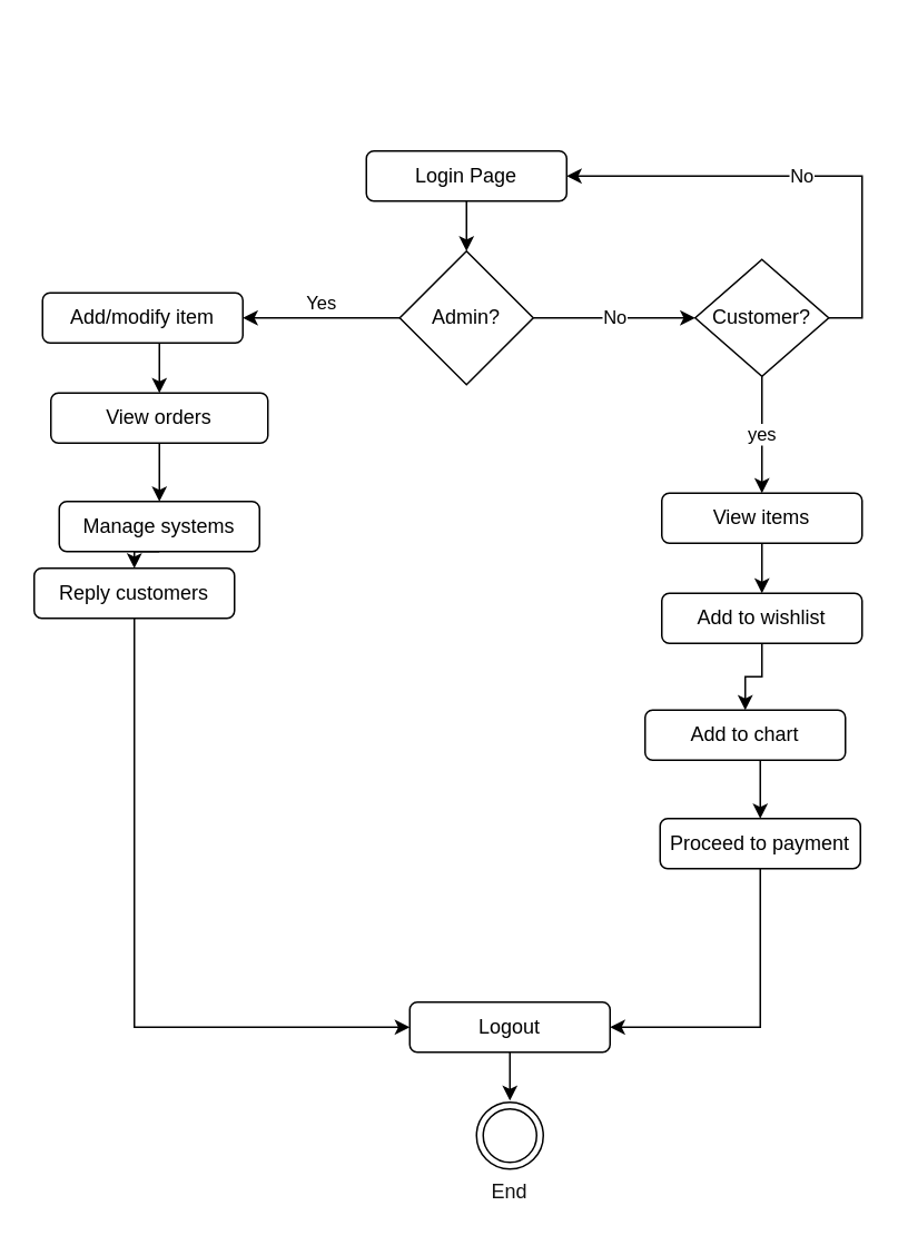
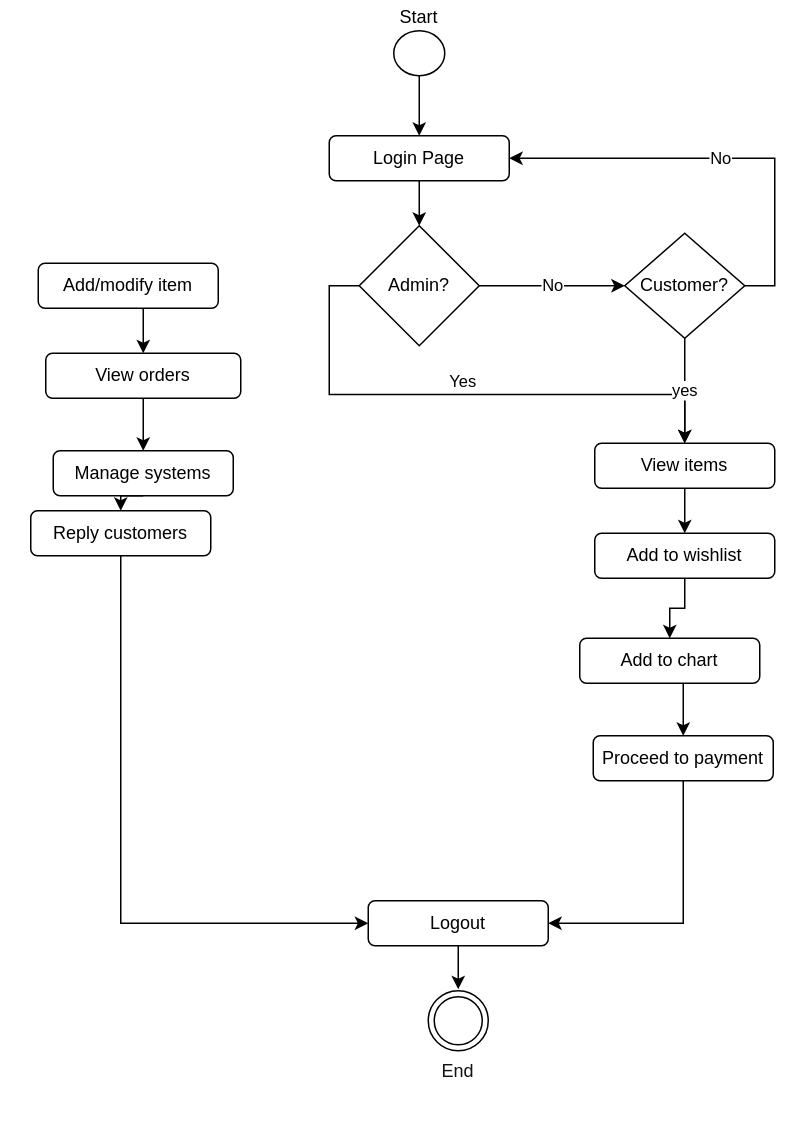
  <mxCell id="0" />
  <mxCell id="1" parent="0" />
+ <mxCell id="2" style="edgeStyle=orthogonalEdgeStyle;rounded=0;orthogonalLoop=1;jettySize=auto;html=1;exitX=0.5;exitY=1;exitDx=0;exitDy=0;" parent="1" source="3" target="5" edge="1"><mxGeometry relative="1" as="geometry" /></mxCell>
+ <mxCell id="3" value="Start&lt;br&gt;" style="ellipse;whiteSpace=wrap;html=1;fillColor=none;verticalAlign=bottom;labelPosition=center;verticalLabelPosition=top;align=center;" parent="1" vertex="1"><mxGeometry x="262" y="20" width="34" height="30" as="geometry" /></mxCell>
  <mxCell id="4" style="edgeStyle=orthogonalEdgeStyle;rounded=0;orthogonalLoop=1;jettySize=auto;html=1;exitX=0.5;exitY=1;exitDx=0;exitDy=0;entryX=0.5;entryY=0;entryDx=0;entryDy=0;" parent="1" source="5" target="8" edge="1"><mxGeometry relative="1" as="geometry" /></mxCell>
  <mxCell id="5" value="Login Page" style="rounded=1;whiteSpace=wrap;html=1;absoluteArcSize=0;verticalAlign=middle;" parent="1" vertex="1"><mxGeometry x="219" y="90" width="120" height="30" as="geometry" /></mxCell>
- <mxCell id="6" value="Yes" style="edgeStyle=orthogonalEdgeStyle;rounded=0;orthogonalLoop=1;jettySize=auto;html=1;exitX=0;exitY=0.5;exitDx=0;exitDy=0;entryX=1;entryY=0.5;entryDx=0;entryDy=0;verticalAlign=bottom;" parent="1" source="8" target="10" edge="1"><mxGeometry relative="1" as="geometry" /></mxCell>
+ <mxCell id="6" value="Yes" style="edgeStyle=orthogonalEdgeStyle;rounded=0;orthogonalLoop=1;jettySize=auto;html=1;exitX=0;exitY=0.5;exitDx=0;exitDy=0;verticalAlign=bottom;" parent="1" source="8" target="12" edge="1"><mxGeometry relative="1" as="geometry" /></mxCell>
  <mxCell id="7" value="No" style="edgeStyle=orthogonalEdgeStyle;rounded=0;orthogonalLoop=1;jettySize=auto;html=1;exitX=1;exitY=0.5;exitDx=0;exitDy=0;entryX=0;entryY=0.5;entryDx=0;entryDy=0;" parent="1" source="8" target="31" edge="1"><mxGeometry relative="1" as="geometry" /></mxCell>
  <mxCell id="8" value="Admin?" style="rhombus;whiteSpace=wrap;html=1;" parent="1" vertex="1"><mxGeometry x="239" y="150" width="80" height="80" as="geometry" /></mxCell>
  <mxCell id="9" style="edgeStyle=orthogonalEdgeStyle;rounded=0;orthogonalLoop=1;jettySize=auto;html=1;exitX=0.5;exitY=1;exitDx=0;exitDy=0;entryX=0.5;entryY=0;entryDx=0;entryDy=0;" parent="1" source="10" target="14" edge="1"><mxGeometry relative="1" as="geometry" /></mxCell>
  <mxCell id="10" value="Add/modify item" style="rounded=1;whiteSpace=wrap;html=1;" parent="1" vertex="1"><mxGeometry x="25" y="175" width="120" height="30" as="geometry" /></mxCell>
  <mxCell id="11" style="edgeStyle=orthogonalEdgeStyle;rounded=0;orthogonalLoop=1;jettySize=auto;html=1;exitX=0.5;exitY=1;exitDx=0;exitDy=0;entryX=0.5;entryY=0;entryDx=0;entryDy=0;" parent="1" source="12" target="18" edge="1"><mxGeometry relative="1" as="geometry" /></mxCell>
  <mxCell id="12" value="View items" style="rounded=1;whiteSpace=wrap;html=1;" parent="1" vertex="1"><mxGeometry x="396" y="295" width="120" height="30" as="geometry" /></mxCell>
  <mxCell id="13" style="edgeStyle=orthogonalEdgeStyle;rounded=0;orthogonalLoop=1;jettySize=auto;html=1;exitX=0.5;exitY=1;exitDx=0;exitDy=0;entryX=0.5;entryY=0;entryDx=0;entryDy=0;" parent="1" source="14" target="20" edge="1"><mxGeometry relative="1" as="geometry" /></mxCell>
  <mxCell id="14" value="View orders" style="rounded=1;whiteSpace=wrap;html=1;" parent="1" vertex="1"><mxGeometry x="30" y="235" width="130" height="30" as="geometry" /></mxCell>
  <mxCell id="15" style="edgeStyle=orthogonalEdgeStyle;rounded=0;orthogonalLoop=1;jettySize=auto;html=1;exitX=0.5;exitY=1;exitDx=0;exitDy=0;entryX=0;entryY=0.5;entryDx=0;entryDy=0;" parent="1" source="16" target="27" edge="1"><mxGeometry relative="1" as="geometry" /></mxCell>
  <mxCell id="16" value="Reply customers" style="rounded=1;whiteSpace=wrap;html=1;" parent="1" vertex="1"><mxGeometry x="20" y="340" width="120" height="30" as="geometry" /></mxCell>
  <mxCell id="17" style="edgeStyle=orthogonalEdgeStyle;rounded=0;orthogonalLoop=1;jettySize=auto;html=1;exitX=0.5;exitY=1;exitDx=0;exitDy=0;entryX=0.5;entryY=0;entryDx=0;entryDy=0;" parent="1" source="18" target="22" edge="1"><mxGeometry relative="1" as="geometry" /></mxCell>
  <mxCell id="18" value="Add to wishlist" style="rounded=1;whiteSpace=wrap;html=1;" parent="1" vertex="1"><mxGeometry x="396" y="355" width="120" height="30" as="geometry" /></mxCell>
  <mxCell id="19" style="edgeStyle=orthogonalEdgeStyle;rounded=0;orthogonalLoop=1;jettySize=auto;html=1;exitX=0.5;exitY=1;exitDx=0;exitDy=0;entryX=0.5;entryY=0;entryDx=0;entryDy=0;" parent="1" source="20" target="16" edge="1"><mxGeometry relative="1" as="geometry" /></mxCell>
  <mxCell id="20" value="Manage systems" style="rounded=1;whiteSpace=wrap;html=1;" parent="1" vertex="1"><mxGeometry x="35" y="300" width="120" height="30" as="geometry" /></mxCell>
  <mxCell id="21" style="edgeStyle=orthogonalEdgeStyle;rounded=0;orthogonalLoop=1;jettySize=auto;html=1;exitX=0.5;exitY=1;exitDx=0;exitDy=0;entryX=0.5;entryY=0;entryDx=0;entryDy=0;" parent="1" source="22" target="24" edge="1"><mxGeometry relative="1" as="geometry" /></mxCell>
  <mxCell id="22" value="Add to chart" style="rounded=1;whiteSpace=wrap;html=1;" parent="1" vertex="1"><mxGeometry x="386" y="425" width="120" height="30" as="geometry" /></mxCell>
  <mxCell id="23" style="edgeStyle=orthogonalEdgeStyle;rounded=0;orthogonalLoop=1;jettySize=auto;html=1;exitX=0.5;exitY=1;exitDx=0;exitDy=0;entryX=1;entryY=0.5;entryDx=0;entryDy=0;" parent="1" source="24" target="27" edge="1"><mxGeometry relative="1" as="geometry" /></mxCell>
  <mxCell id="24" value="Proceed to payment" style="rounded=1;whiteSpace=wrap;html=1;" parent="1" vertex="1"><mxGeometry x="395" y="490" width="120" height="30" as="geometry" /></mxCell>
  <mxCell id="25" style="edgeStyle=orthogonalEdgeStyle;rounded=0;orthogonalLoop=1;jettySize=auto;html=1;exitX=0.5;exitY=1;exitDx=0;exitDy=0;" parent="1" source="14" target="14" edge="1"><mxGeometry relative="1" as="geometry" /></mxCell>
  <mxCell id="26" style="edgeStyle=orthogonalEdgeStyle;rounded=0;orthogonalLoop=1;jettySize=auto;html=1;exitX=0.5;exitY=1;exitDx=0;exitDy=0;entryX=0.5;entryY=0;entryDx=0;entryDy=0;" parent="1" source="27" target="28" edge="1"><mxGeometry relative="1" as="geometry"><mxPoint x="305" y="660" as="targetPoint" /></mxGeometry></mxCell>
  <mxCell id="27" value="Logout" style="rounded=1;whiteSpace=wrap;html=1;" parent="1" vertex="1"><mxGeometry x="245" y="600" width="120" height="30" as="geometry" /></mxCell>
  <mxCell id="28" value="&lt;font color=&quot;#121212&quot;&gt;End&lt;br&gt;&lt;br&gt;&lt;br&gt;&lt;/font&gt;" style="ellipse;shape=doubleEllipse;whiteSpace=wrap;html=1;aspect=fixed;rounded=1;fontColor=#FCFCFC;fillColor=#FFFFFF;gradientColor=none;labelBackgroundColor=default;strokeColor=default;strokeWidth=1;perimeterSpacing=1;labelPosition=center;verticalLabelPosition=bottom;align=center;verticalAlign=top;" parent="1" vertex="1"><mxGeometry x="285" y="660" width="40" height="40" as="geometry" /></mxCell>
  <mxCell id="29" value="yes" style="edgeStyle=orthogonalEdgeStyle;rounded=0;orthogonalLoop=1;jettySize=auto;html=1;entryX=0.5;entryY=0;entryDx=0;entryDy=0;" parent="1" source="31" target="12" edge="1"><mxGeometry relative="1" as="geometry" /></mxCell>
  <mxCell id="30" value="No" style="edgeStyle=orthogonalEdgeStyle;rounded=0;orthogonalLoop=1;jettySize=auto;html=1;exitX=1;exitY=0.5;exitDx=0;exitDy=0;entryX=1;entryY=0.5;entryDx=0;entryDy=0;" parent="1" source="31" target="5" edge="1"><mxGeometry relative="1" as="geometry" /></mxCell>
  <mxCell id="31" value="Customer?" style="rhombus;whiteSpace=wrap;html=1;" parent="1" vertex="1"><mxGeometry x="416" y="155" width="80" height="70" as="geometry" /></mxCell>
